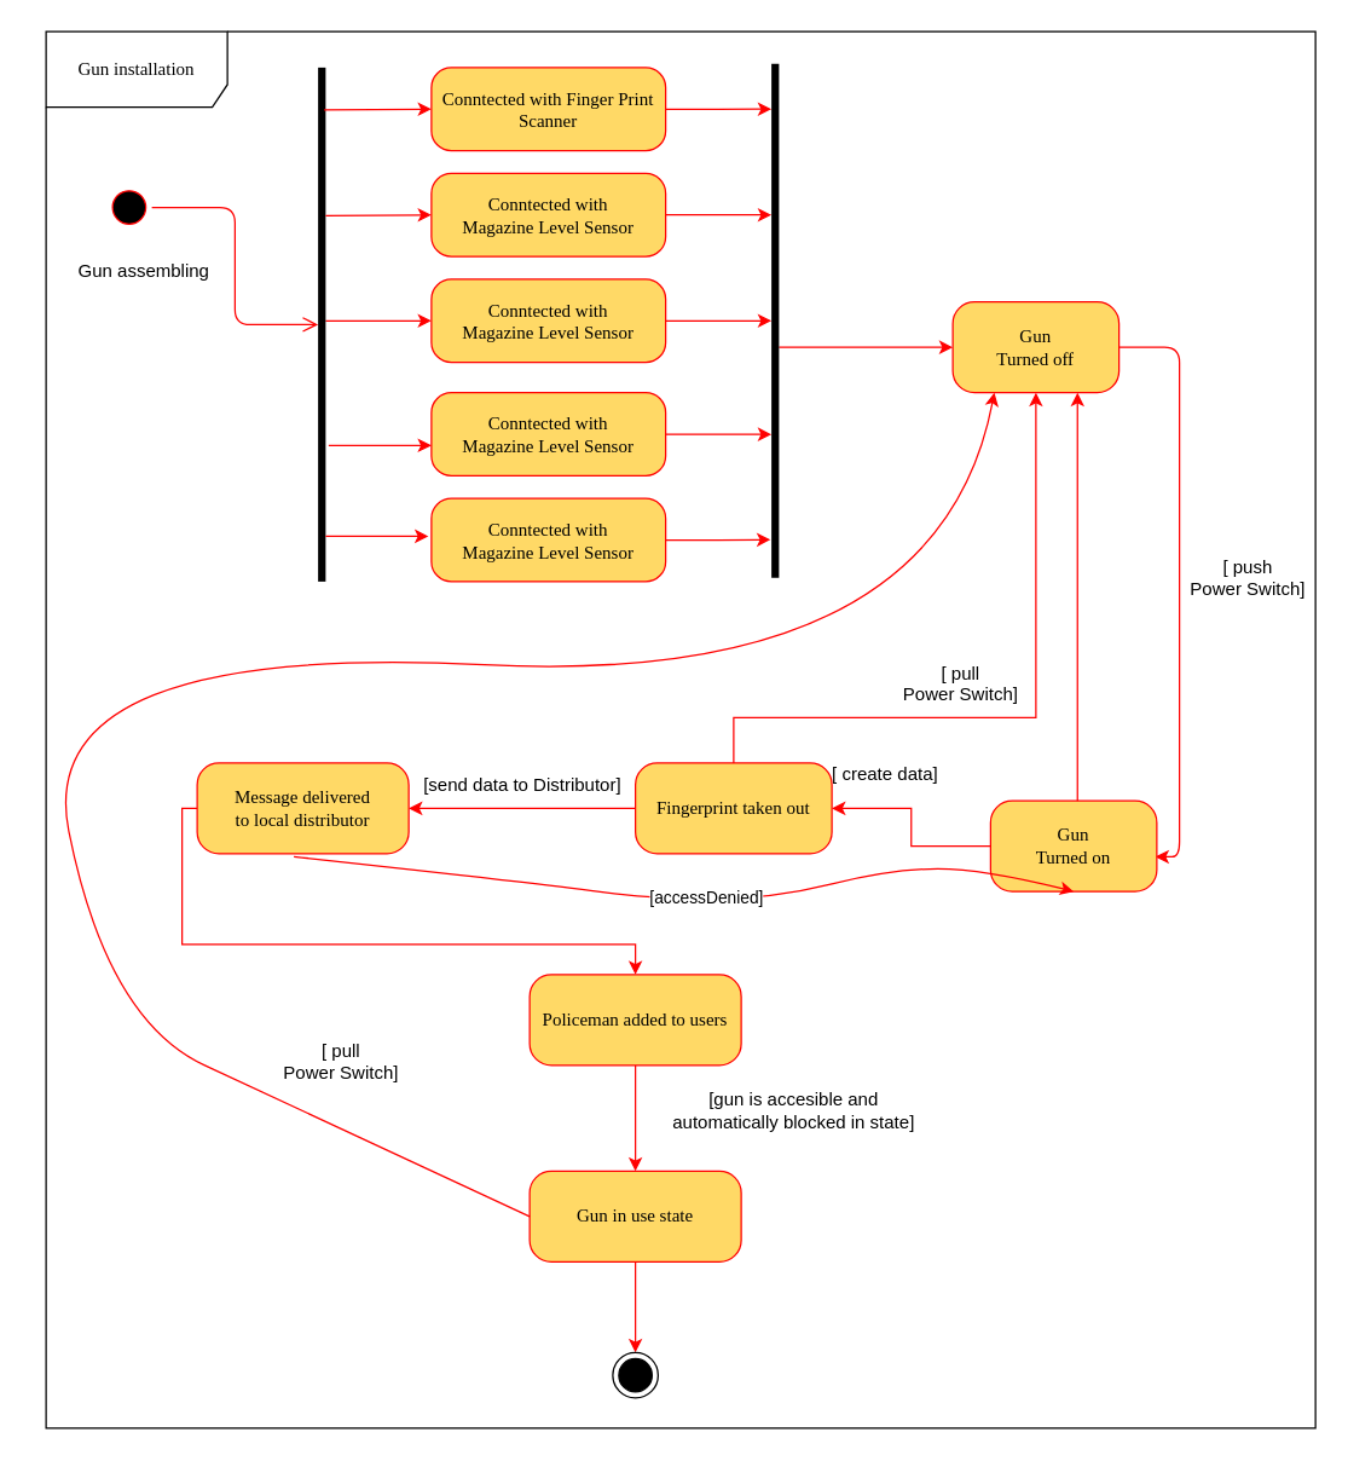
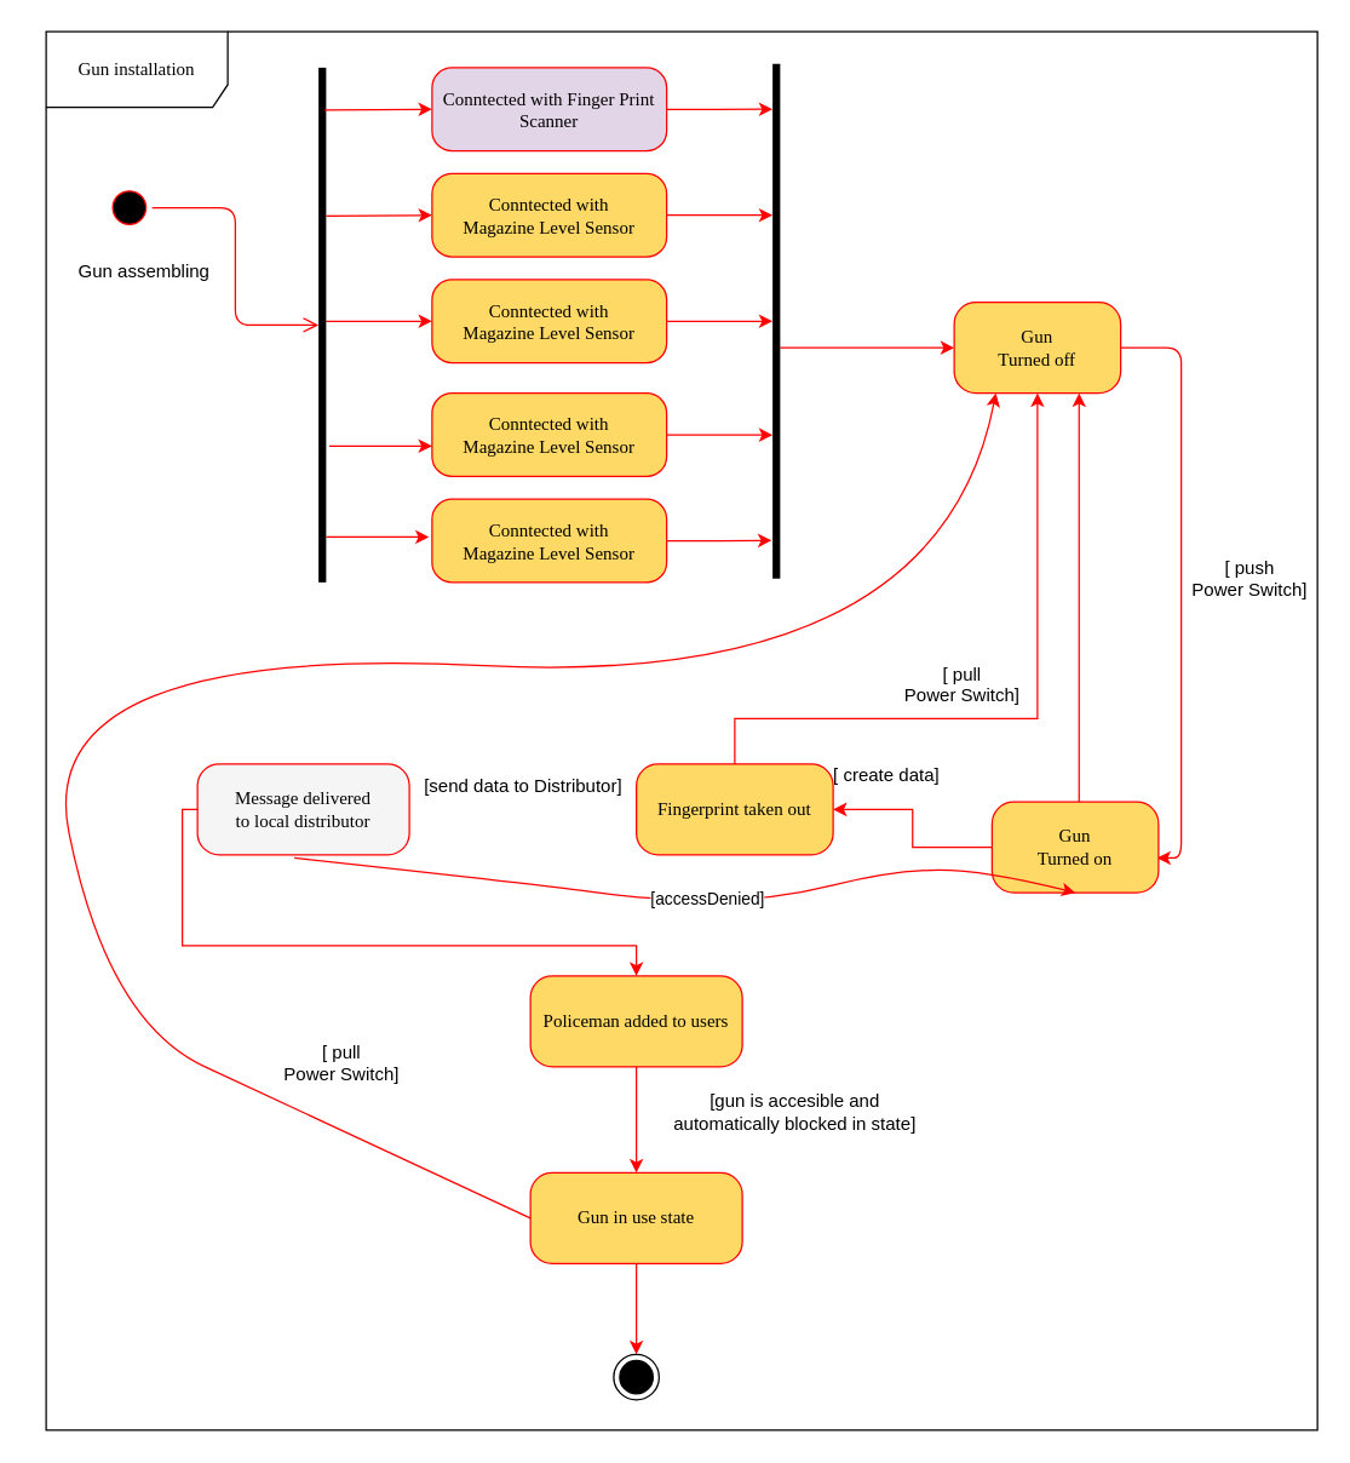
  <mxCell id="0" />
  <mxCell id="1" parent="0" />
  <mxCell id="2" value="" style="ellipse;html=1;shape=startState;fillColor=#000000;strokeColor=#ff0000;rounded=1;shadow=0;comic=0;labelBackgroundColor=none;fontFamily=Verdana;fontSize=12;fontColor=#000000;align=center;direction=south;" parent="1" vertex="1"><mxGeometry x="70" y="121.5" width="30" height="30" as="geometry" /></mxCell>
  <mxCell id="3" value="Gun installation" style="shape=umlFrame;whiteSpace=wrap;html=1;rounded=1;shadow=0;comic=0;labelBackgroundColor=none;strokeWidth=1;fontFamily=Verdana;fontSize=12;align=center;width=120;height=50;" parent="1" vertex="1"><mxGeometry x="30" y="20.25" width="840" height="923.75" as="geometry" /></mxCell>
  <mxCell id="4" value="Gun assembling" style="text;html=1;strokeColor=none;fillColor=none;align=center;verticalAlign=middle;whiteSpace=wrap;rounded=0;" parent="1" vertex="1"><mxGeometry x="40" y="169" width="110" height="20" as="geometry" /></mxCell>
  <mxCell id="5" value="" style="edgeStyle=orthogonalEdgeStyle;rounded=0;orthogonalLoop=1;jettySize=auto;html=1;strokeColor=#FF0000;entryX=0;entryY=0.5;entryDx=0;entryDy=0;" parent="1" source="6" target="15" edge="1"><mxGeometry relative="1" as="geometry"><mxPoint x="218" y="212" as="sourcePoint" /><Array as="points"><mxPoint x="218" y="212" /></Array></mxGeometry></mxCell>
  <mxCell id="6" value="" style="html=1;points=[];perimeter=orthogonalPerimeter;fillColor=#000000;strokeColor=none;" parent="1" vertex="1"><mxGeometry x="210" y="44" width="5" height="340" as="geometry" /></mxCell>
  <mxCell id="7" style="edgeStyle=orthogonalEdgeStyle;html=1;labelBackgroundColor=none;endArrow=open;endSize=8;strokeColor=#ff0000;fontFamily=Verdana;fontSize=12;align=left;" parent="1" source="2" target="6" edge="1"><mxGeometry relative="1" as="geometry"><mxPoint x="85" y="154" as="sourcePoint" /><mxPoint x="250" y="154" as="targetPoint" /></mxGeometry></mxCell>
  <mxCell id="8" style="edgeStyle=orthogonalEdgeStyle;rounded=0;orthogonalLoop=1;jettySize=auto;html=1;entryX=0;entryY=0.088;entryDx=0;entryDy=0;entryPerimeter=0;strokeColor=#FF0000;" parent="1" source="9" target="23" edge="1"><mxGeometry relative="1" as="geometry" /></mxCell>
- <mxCell id="9" value="Conntected with Finger Print Scanner" style="rounded=1;whiteSpace=wrap;html=1;arcSize=24;strokeColor=#ff0000;shadow=0;comic=0;labelBackgroundColor=none;fontFamily=Verdana;fontSize=12;fontColor=#000000;align=center;fillColor=#FFD966;" parent="1" vertex="1"><mxGeometry x="285" y="44" width="155" height="55" as="geometry" /></mxCell>
+ <mxCell id="9" value="Conntected with Finger Print Scanner" style="rounded=1;whiteSpace=wrap;html=1;arcSize=24;strokeColor=#ff0000;shadow=0;comic=0;labelBackgroundColor=none;fontFamily=Verdana;fontSize=12;fontColor=#000000;align=center;fillColor=#e1d5e7;" parent="1" vertex="1"><mxGeometry x="285" y="44" width="155" height="55" as="geometry" /></mxCell>
  <mxCell id="10" value="" style="endArrow=classic;html=1;entryX=0;entryY=0.5;entryDx=0;entryDy=0;strokeColor=#FF0000;" parent="1" target="9" edge="1"><mxGeometry width="50" height="50" relative="1" as="geometry"><mxPoint x="214" y="72" as="sourcePoint" /><mxPoint x="350" y="144" as="targetPoint" /></mxGeometry></mxCell>
  <mxCell id="11" style="edgeStyle=orthogonalEdgeStyle;rounded=0;orthogonalLoop=1;jettySize=auto;html=1;entryX=0;entryY=0.294;entryDx=0;entryDy=0;entryPerimeter=0;strokeColor=#FF0000;" parent="1" source="12" target="23" edge="1"><mxGeometry relative="1" as="geometry" /></mxCell>
  <mxCell id="12" value="&lt;div&gt;Conntected with&lt;/div&gt;&lt;div&gt;Magazine Level Sensor&lt;br&gt; &lt;/div&gt;" style="rounded=1;whiteSpace=wrap;html=1;arcSize=24;strokeColor=#ff0000;shadow=0;comic=0;labelBackgroundColor=none;fontFamily=Verdana;fontSize=12;fontColor=#000000;align=center;fillColor=#FFD966;" parent="1" vertex="1"><mxGeometry x="285" y="114" width="155" height="55" as="geometry" /></mxCell>
  <mxCell id="13" value="" style="endArrow=classic;html=1;entryX=0;entryY=0.5;entryDx=0;entryDy=0;strokeColor=#FF0000;" parent="1" target="12" edge="1"><mxGeometry width="50" height="50" relative="1" as="geometry"><mxPoint x="215" y="142" as="sourcePoint" /><mxPoint x="285" y="144" as="targetPoint" /></mxGeometry></mxCell>
  <mxCell id="14" style="edgeStyle=orthogonalEdgeStyle;rounded=0;orthogonalLoop=1;jettySize=auto;html=1;strokeColor=#FF0000;" parent="1" source="15" target="23" edge="1"><mxGeometry relative="1" as="geometry" /></mxCell>
  <mxCell id="15" value="&lt;div&gt;Conntected with&lt;/div&gt;&lt;div&gt;Magazine Level Sensor&lt;br&gt; &lt;/div&gt;" style="rounded=1;whiteSpace=wrap;html=1;arcSize=24;strokeColor=#ff0000;shadow=0;comic=0;labelBackgroundColor=none;fontFamily=Verdana;fontSize=12;fontColor=#000000;align=center;fillColor=#FFD966;" parent="1" vertex="1"><mxGeometry x="285" y="184" width="155" height="55" as="geometry" /></mxCell>
  <mxCell id="16" style="edgeStyle=orthogonalEdgeStyle;rounded=0;orthogonalLoop=1;jettySize=auto;html=1;entryX=0;entryY=0.721;entryDx=0;entryDy=0;entryPerimeter=0;strokeColor=#FF0000;" parent="1" source="17" target="23" edge="1"><mxGeometry relative="1" as="geometry" /></mxCell>
  <mxCell id="17" value="&lt;div&gt;Conntected with&lt;/div&gt;&lt;div&gt;Magazine Level Sensor&lt;br&gt; &lt;/div&gt;" style="rounded=1;whiteSpace=wrap;html=1;arcSize=24;strokeColor=#ff0000;shadow=0;comic=0;labelBackgroundColor=none;fontFamily=Verdana;fontSize=12;fontColor=#000000;align=center;fillColor=#FFD966;" parent="1" vertex="1"><mxGeometry x="285" y="259" width="155" height="55" as="geometry" /></mxCell>
  <mxCell id="18" value="" style="endArrow=classic;html=1;strokeColor=#FF0000;entryX=0;entryY=0.636;entryDx=0;entryDy=0;entryPerimeter=0;" parent="1" target="17" edge="1"><mxGeometry width="50" height="50" relative="1" as="geometry"><mxPoint x="217" y="294" as="sourcePoint" /><mxPoint x="250" y="374" as="targetPoint" /></mxGeometry></mxCell>
  <mxCell id="19" value="" style="endArrow=classic;html=1;strokeColor=#FF0000;" parent="1" edge="1"><mxGeometry width="50" height="50" relative="1" as="geometry"><mxPoint x="215" y="354.02" as="sourcePoint" /><mxPoint x="283" y="354" as="targetPoint" /></mxGeometry></mxCell>
  <mxCell id="20" style="edgeStyle=orthogonalEdgeStyle;rounded=0;orthogonalLoop=1;jettySize=auto;html=1;entryX=-0.133;entryY=0.926;entryDx=0;entryDy=0;entryPerimeter=0;strokeColor=#FF0000;" parent="1" source="21" target="23" edge="1"><mxGeometry relative="1" as="geometry" /></mxCell>
  <mxCell id="21" value="&lt;div&gt;Conntected with&lt;/div&gt;&lt;div&gt;Magazine Level Sensor&lt;br&gt; &lt;/div&gt;" style="rounded=1;whiteSpace=wrap;html=1;arcSize=24;strokeColor=#ff0000;shadow=0;comic=0;labelBackgroundColor=none;fontFamily=Verdana;fontSize=12;fontColor=#000000;align=center;fillColor=#FFD966;" parent="1" vertex="1"><mxGeometry x="285" y="329" width="155" height="55" as="geometry" /></mxCell>
  <mxCell id="22" style="edgeStyle=orthogonalEdgeStyle;rounded=0;orthogonalLoop=1;jettySize=auto;html=1;strokeColor=#FF0000;entryX=0;entryY=0.5;entryDx=0;entryDy=0;" parent="1" source="23" target="24" edge="1"><mxGeometry relative="1" as="geometry"><mxPoint x="650" y="211.5" as="targetPoint" /><Array as="points"><mxPoint x="550" y="229" /><mxPoint x="550" y="229" /></Array></mxGeometry></mxCell>
  <mxCell id="23" value="" style="html=1;points=[];perimeter=orthogonalPerimeter;fillColor=#000000;strokeColor=none;" parent="1" vertex="1"><mxGeometry x="510" y="41.5" width="5" height="340" as="geometry" /></mxCell>
  <mxCell id="24" value="&lt;div&gt;Gun&lt;/div&gt;&lt;div&gt;Turned off&lt;br&gt;&lt;/div&gt;" style="rounded=1;whiteSpace=wrap;html=1;arcSize=24;strokeColor=#ff0000;shadow=0;comic=0;labelBackgroundColor=none;fontFamily=Verdana;fontSize=12;fontColor=#000000;align=center;fillColor=#FFD966;" parent="1" vertex="1"><mxGeometry x="630" y="199" width="110" height="60" as="geometry" /></mxCell>
  <mxCell id="25" value="" style="edgeStyle=elbowEdgeStyle;elbow=vertical;endArrow=classic;html=1;strokeColor=#FF0000;exitX=1;exitY=0.5;exitDx=0;exitDy=0;entryX=0.991;entryY=0.617;entryDx=0;entryDy=0;entryPerimeter=0;" parent="1" source="24" target="27" edge="1"><mxGeometry width="50" height="50" relative="1" as="geometry"><mxPoint x="710" y="384" as="sourcePoint" /><mxPoint x="745" y="454" as="targetPoint" /><Array as="points"><mxPoint x="780" y="354" /><mxPoint x="840" y="229" /><mxPoint x="790" y="294" /></Array></mxGeometry></mxCell>
  <mxCell id="26" style="edgeStyle=orthogonalEdgeStyle;rounded=0;orthogonalLoop=1;jettySize=auto;html=1;strokeColor=#FF0000;entryX=1;entryY=0.5;entryDx=0;entryDy=0;" parent="1" source="27" target="33" edge="1"><mxGeometry relative="1" as="geometry"><mxPoint x="550" y="534" as="targetPoint" /></mxGeometry></mxCell>
  <mxCell id="27" value="&lt;div&gt;Gun&lt;/div&gt;&lt;div&gt;Turned on&lt;br&gt;&lt;/div&gt;" style="rounded=1;whiteSpace=wrap;html=1;arcSize=24;strokeColor=#ff0000;shadow=0;comic=0;labelBackgroundColor=none;fontFamily=Verdana;fontSize=12;fontColor=#000000;align=center;fillColor=#FFD966;" parent="1" vertex="1"><mxGeometry x="655" y="529" width="110" height="60" as="geometry" /></mxCell>
  <mxCell id="28" value="&lt;div&gt;[ push &lt;br&gt;&lt;/div&gt;&lt;div&gt;Power Switch]&lt;/div&gt;&lt;div&gt;&lt;br&gt;&lt;/div&gt;" style="text;html=1;align=center;verticalAlign=middle;resizable=0;points=[];autosize=1;" parent="1" vertex="1"><mxGeometry x="780" y="364" width="90" height="50" as="geometry" /></mxCell>
  <mxCell id="29" value="&lt;div&gt;[ pull&lt;/div&gt;&lt;div&gt; Power Switch]&lt;/div&gt;&lt;div&gt;&lt;br&gt;&lt;/div&gt;" style="text;html=1;align=center;verticalAlign=middle;resizable=0;points=[];autosize=1;" parent="1" vertex="1"><mxGeometry x="590" y="434" width="90" height="50" as="geometry" /></mxCell>
  <mxCell id="30" value="" style="edgeStyle=segmentEdgeStyle;endArrow=classic;html=1;strokeColor=#FF0000;entryX=0.75;entryY=1;entryDx=0;entryDy=0;" parent="1" source="27" target="24" edge="1"><mxGeometry width="50" height="50" relative="1" as="geometry"><mxPoint x="620" y="454" as="sourcePoint" /><mxPoint x="670" y="404" as="targetPoint" /><Array as="points"><mxPoint x="713" y="384" /></Array></mxGeometry></mxCell>
  <mxCell id="31" style="edgeStyle=orthogonalEdgeStyle;rounded=0;orthogonalLoop=1;jettySize=auto;html=1;entryX=0.5;entryY=1;entryDx=0;entryDy=0;strokeColor=#FF0000;exitX=0.5;exitY=0;exitDx=0;exitDy=0;" parent="1" source="33" target="24" edge="1"><mxGeometry relative="1" as="geometry"><mxPoint x="498" y="494" as="sourcePoint" /><Array as="points"><mxPoint x="485" y="474" /><mxPoint x="685" y="474" /></Array></mxGeometry></mxCell>
- <mxCell id="32" style="edgeStyle=orthogonalEdgeStyle;rounded=0;orthogonalLoop=1;jettySize=auto;html=1;strokeColor=#FF0000;entryX=1;entryY=0.5;entryDx=0;entryDy=0;" parent="1" source="33" target="36" edge="1"><mxGeometry relative="1" as="geometry"><mxPoint x="300" y="534" as="targetPoint" /></mxGeometry></mxCell>
  <mxCell id="33" value="Fingerprint taken out" style="rounded=1;whiteSpace=wrap;html=1;arcSize=24;strokeColor=#ff0000;shadow=0;comic=0;labelBackgroundColor=none;fontFamily=Verdana;fontSize=12;fontColor=#000000;align=center;fillColor=#FFD966;" parent="1" vertex="1"><mxGeometry x="420" y="504" width="130" height="60" as="geometry" /></mxCell>
  <mxCell id="34" value="&lt;div&gt;[ create data]&lt;/div&gt;&lt;div&gt;&lt;br&gt;&lt;/div&gt;" style="text;html=1;align=center;verticalAlign=middle;resizable=0;points=[];autosize=1;" parent="1" vertex="1"><mxGeometry x="540" y="504" width="90" height="30" as="geometry" /></mxCell>
  <mxCell id="35" style="edgeStyle=orthogonalEdgeStyle;rounded=0;orthogonalLoop=1;jettySize=auto;html=1;strokeColor=#FF0000;entryX=0.5;entryY=0;entryDx=0;entryDy=0;" parent="1" source="36" target="41" edge="1"><mxGeometry relative="1" as="geometry"><mxPoint x="80" y="644" as="targetPoint" /><Array as="points"><mxPoint x="120" y="534" /><mxPoint x="120" y="624" /><mxPoint x="420" y="624" /></Array></mxGeometry></mxCell>
- <mxCell id="36" value="&lt;div&gt;Message delivered&lt;/div&gt;to local distributor" style="rounded=1;whiteSpace=wrap;html=1;arcSize=24;strokeColor=#ff0000;shadow=0;comic=0;labelBackgroundColor=none;fontFamily=Verdana;fontSize=12;fontColor=#000000;align=center;fillColor=#FFD966;" parent="1" vertex="1"><mxGeometry x="130" y="504" width="140" height="60" as="geometry" /></mxCell>
+ <mxCell id="36" value="&lt;div&gt;Message delivered&lt;/div&gt;to local distributor" style="rounded=1;whiteSpace=wrap;html=1;arcSize=24;strokeColor=#ff0000;shadow=0;comic=0;labelBackgroundColor=none;fontFamily=Verdana;fontSize=12;fontColor=#000000;align=center;fillColor=#f5f5f5;" parent="1" vertex="1"><mxGeometry x="130" y="504" width="140" height="60" as="geometry" /></mxCell>
  <mxCell id="37" value="[send data to Distributor]" style="text;html=1;align=center;verticalAlign=middle;resizable=0;points=[];autosize=1;" parent="1" vertex="1"><mxGeometry x="270" y="509" width="150" height="20" as="geometry" /></mxCell>
  <mxCell id="38" value="" style="curved=1;endArrow=classic;html=1;strokeColor=#FF0000;entryX=0.5;entryY=1;entryDx=0;entryDy=0;exitX=0.457;exitY=1.033;exitDx=0;exitDy=0;exitPerimeter=0;" parent="1" source="36" target="27" edge="1"><mxGeometry width="50" height="50" relative="1" as="geometry"><mxPoint x="340" y="724" as="sourcePoint" /><mxPoint x="390" y="674" as="targetPoint" /><Array as="points"><mxPoint x="360" y="584" /><mxPoint x="430" y="594" /><mxPoint x="510" y="594" /><mxPoint x="590" y="574" /><mxPoint x="650" y="574" /></Array></mxGeometry></mxCell>
  <mxCell id="39" value="[accessDenied]" style="edgeLabel;html=1;align=center;verticalAlign=middle;resizable=0;points=[];" parent="38" vertex="1" connectable="0"><mxGeometry x="0.048" y="2" relative="1" as="geometry"><mxPoint as="offset" /></mxGeometry></mxCell>
  <mxCell id="40" style="edgeStyle=orthogonalEdgeStyle;rounded=0;orthogonalLoop=1;jettySize=auto;html=1;strokeColor=#FF0000;" parent="1" source="41" target="43" edge="1"><mxGeometry relative="1" as="geometry" /></mxCell>
  <mxCell id="41" value="Policeman added to users" style="rounded=1;whiteSpace=wrap;html=1;arcSize=24;strokeColor=#ff0000;shadow=0;comic=0;labelBackgroundColor=none;fontFamily=Verdana;fontSize=12;fontColor=#000000;align=center;fillColor=#FFD966;" parent="1" vertex="1"><mxGeometry x="350" y="644" width="140" height="60" as="geometry" /></mxCell>
  <mxCell id="42" style="edgeStyle=orthogonalEdgeStyle;rounded=0;orthogonalLoop=1;jettySize=auto;html=1;strokeColor=#FF0000;" parent="1" source="43" edge="1"><mxGeometry relative="1" as="geometry"><mxPoint x="420" y="894" as="targetPoint" /></mxGeometry></mxCell>
  <mxCell id="43" value="Gun in use state" style="rounded=1;whiteSpace=wrap;html=1;arcSize=24;strokeColor=#ff0000;shadow=0;comic=0;labelBackgroundColor=none;fontFamily=Verdana;fontSize=12;fontColor=#000000;align=center;fillColor=#FFD966;" parent="1" vertex="1"><mxGeometry x="350" y="774" width="140" height="60" as="geometry" /></mxCell>
  <mxCell id="44" value="[gun is accesible and automatically blocked in state]" style="text;html=1;strokeColor=none;fillColor=none;align=center;verticalAlign=middle;whiteSpace=wrap;rounded=0;" parent="1" vertex="1"><mxGeometry x="440" y="724" width="170" height="20" as="geometry" /></mxCell>
  <mxCell id="45" value="" style="curved=1;endArrow=classic;html=1;strokeColor=#FF0000;exitX=0;exitY=0.5;exitDx=0;exitDy=0;entryX=0.25;entryY=1;entryDx=0;entryDy=0;" parent="1" source="43" target="24" edge="1"><mxGeometry width="50" height="50" relative="1" as="geometry"><mxPoint x="120" y="754" as="sourcePoint" /><mxPoint x="70" y="504" as="targetPoint" /><Array as="points"><mxPoint x="200" y="734" /><mxPoint x="70" y="674" /><mxPoint y="424" x="20" /><mxPoint x="620" y="454" /></Array></mxGeometry></mxCell>
  <mxCell id="46" value="&lt;div&gt;[ pull&lt;/div&gt;&lt;div&gt; Power Switch]&lt;/div&gt;&lt;div&gt;&lt;br&gt;&lt;/div&gt;" style="text;html=1;align=center;verticalAlign=middle;resizable=0;points=[];autosize=1;" parent="1" vertex="1"><mxGeometry x="180" y="684" width="90" height="50" as="geometry" /></mxCell>
  <mxCell id="47" value="" style="ellipse;html=1;shape=endState;fillColor=#000000;strokeColor=#000000;" parent="1" vertex="1"><mxGeometry x="405" y="894" width="30" height="30" as="geometry" /></mxCell>
